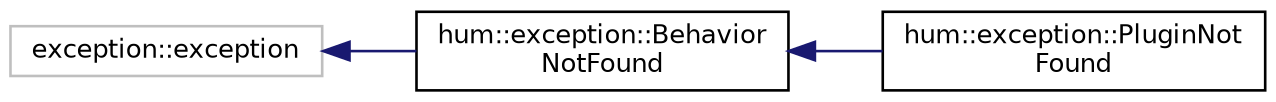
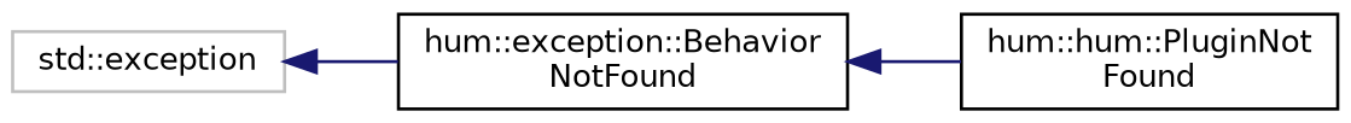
  digraph {
    rankdir=LR
    node [color=black fillcolor=white fontname=Helvetica fontsize=10 shape=record style=filled]
    edge [color=midnightblue dir=back fontname=Helvetica fontsize=10 labelfontname=Helvetica labelfontsize=10 style=solid]
-   n1 [color=grey75 height=0.2 label="exception::exception" width=0.4]
+   n1 [color=grey75 height=0.2 label="std::exception" width=0.4]
    n2 [height=0.2 label="hum::exception::Behavior\lNotFound" width=0.4]
-   n3 [height=0.2 label="hum::exception::PluginNot\lFound" width=0.4]
+   n3 [height=0.2 label="hum::hum::PluginNot\lFound" width=0.4]
    n1 -> n2
    n2 -> n3
  }
